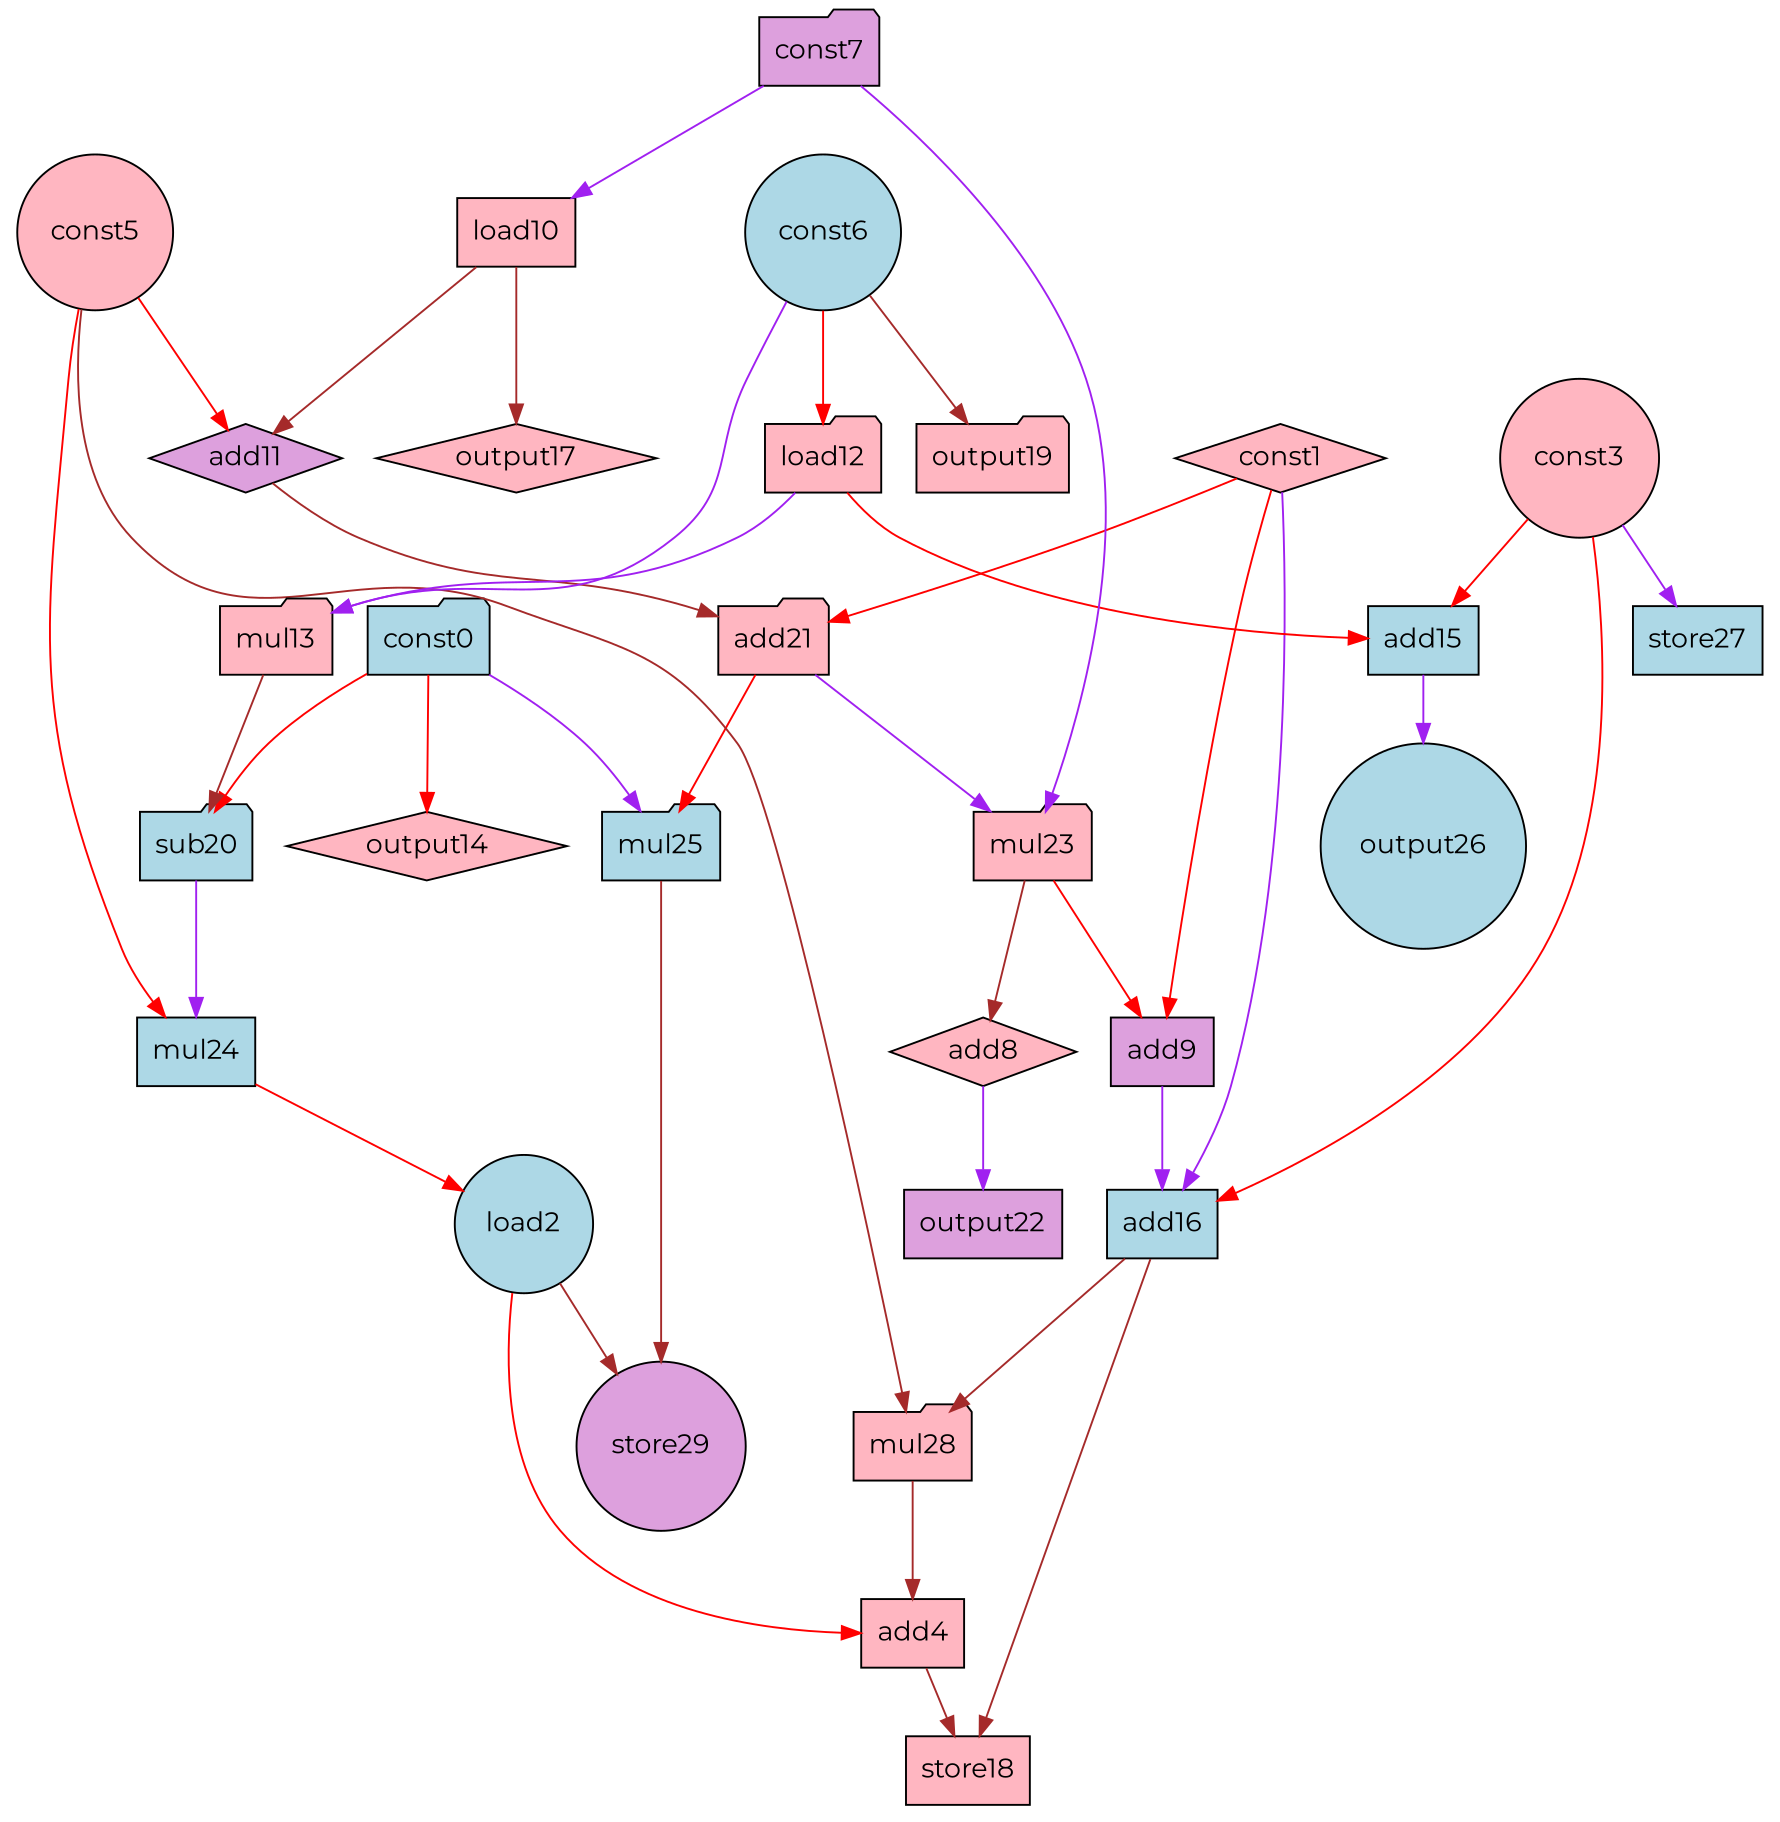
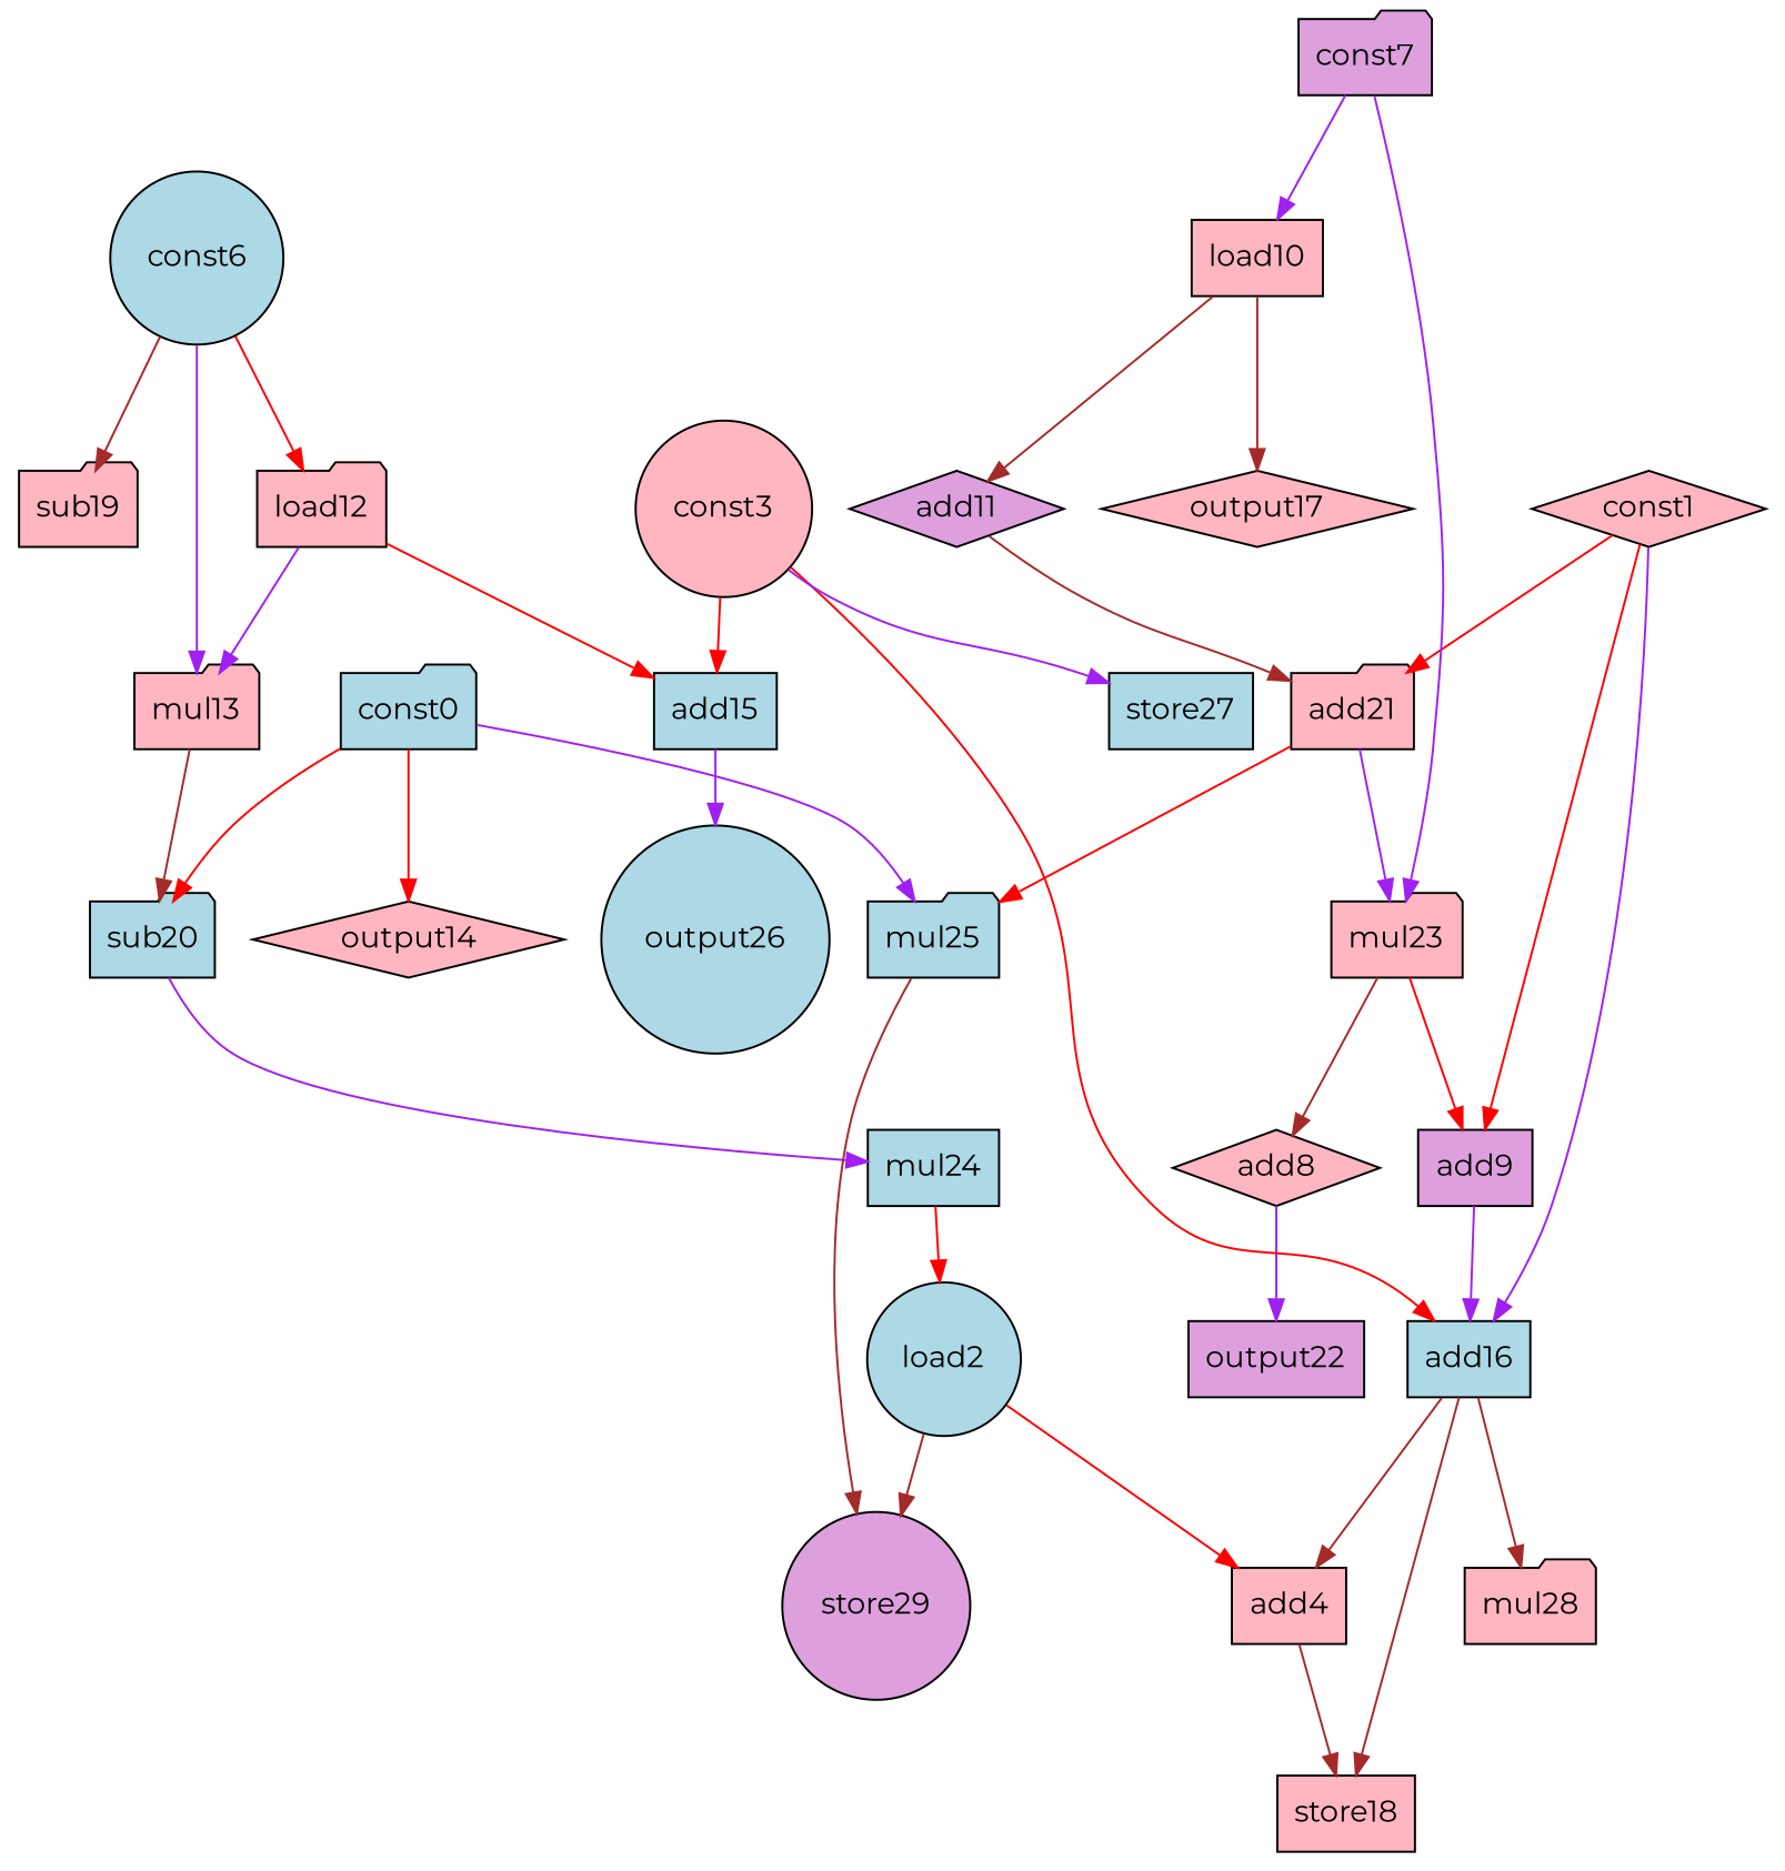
  digraph {
    fontname=Montserrat
    node [fillcolor=lightpink fontname=Montserrat opcode=add shape=folder style=filled]
    edge [color=red fontname=Montserrat operand=0]
    const0 [fillcolor=lightblue opcode=const]
    output14 [opcode=output shape=diamond]
    sub20 [fillcolor=lightblue opcode=sub]
    mul25 [fillcolor=lightblue opcode=mul]
    mul24 [fillcolor=lightblue opcode=mul shape=box]
    store29 [fillcolor=plum opcode=store shape=circle]
    const1 [opcode=const shape=diamond]
    add9 [fillcolor=plum shape=box]
    add21
    add16 [fillcolor=lightblue shape=box]
    add8 [shape=diamond]
    output22 [fillcolor=plum opcode=output shape=box]
    mul23 [opcode=mul]
    load2 [fillcolor=lightblue opcode=load shape=circle]
    add4 [shape=box]
    store18 [opcode=store shape=box]
    const3 [opcode=const shape=circle]
    add15 [fillcolor=lightblue shape=box]
    store27 [fillcolor=lightblue opcode=store shape=box]
    output26 [fillcolor=lightblue opcode=output shape=circle]
    mul28 [opcode=mul]
-   const5 [opcode=const shape=circle]
    add11 [fillcolor=plum shape=diamond]
    const6 [fillcolor=lightblue opcode=const shape=circle]
    load12 [opcode=load]
    mul13 [opcode=mul]
-   output19 [opcode=output]
+   output19 [opcode=output label=sub19]
    const7 [fillcolor=plum opcode=const]
    load10 [opcode=load shape=box]
    output17 [opcode=output shape=diamond]
    const0 -> output14
    const0 -> sub20
    const0 -> mul25 [color=purple]
    sub20 -> mul24 [color=purple]
    mul25 -> store29 [color=brown]
    mul24 -> load2
    const1 -> add9
    const1 -> add21
    const1 -> add16 [color=purple]
    add9 -> add16 [color=purple]
    add21 -> mul25 [operand=1]
    add21 -> mul23 [color=purple]
    add16 -> store18 [color=brown]
    add16 -> mul28 [color=brown]
    add8 -> output22 [color=purple]
    mul23 -> add9 [operand=1]
    mul23 -> add8 [color=brown operand=1]
    load2 -> store29 [color=brown operand=1]
    load2 -> add4
    add4 -> store18 [color=brown operand=1]
    const3 -> add16 [operand=1]
    const3 -> add15
    const3 -> store27 [color=purple operand=1]
    add15 -> output26 [color=purple]
-   mul28 -> add4 [color=brown operand=1]
-   const5 -> mul24 [operand=1]
-   const5 -> mul28 [color=brown operand=1]
-   const5 -> add11 [operand=1]
+   add16 -> add4 [color=brown operand=1]
    add11 -> add21 [color=brown operand=1]
    const6 -> load12
    const6 -> mul13 [color=purple operand=1]
    const6 -> output19 [color=brown]
    load12 -> add15 [operand=1]
    load12 -> mul13 [color=purple]
    mul13 -> sub20 [color=brown operand=1]
    const7 -> mul23 [color=purple operand=1]
    const7 -> load10 [color=purple]
    load10 -> add11 [color=brown]
    load10 -> output17 [color=brown]
  }
